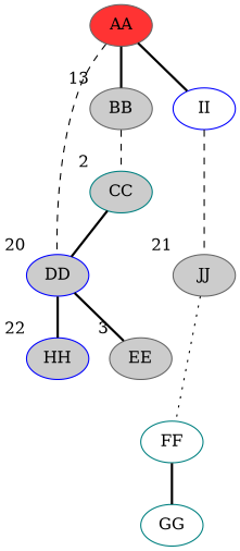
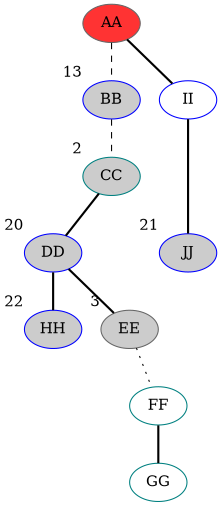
  strict graph {
    node [color=gray40 fillcolor="#cccccc" style=filled]
    edge [style=bold]
    AA [fillcolor="#ff3333"]
    DD [color=blue xlabel=20]
    II [color=blue fillcolor="" style=""]
-   BB [xlabel=13]
+   BB [color=blue xlabel=13]
    EE [xlabel=3]
    HH [color=blue xlabel=22]
-   JJ [xlabel=21]
+   JJ [color=blue xlabel=21]
    CC [color=teal xlabel=2]
    FF [color=teal fillcolor="" style=""]
    GG [color=teal fillcolor="" style=""]
-   AA -- DD [style=dashed]
    AA -- II
-   AA -- BB
+   AA -- BB [style=dashed]
    DD -- EE
    DD -- HH
-   II -- JJ [style=dashed]
+   II -- JJ
    BB -- CC [style=dashed]
-   JJ -- FF [style=dotted]
+   EE -- FF [style=dotted]
    CC -- DD
    FF -- GG
  }
